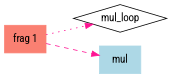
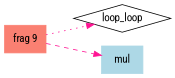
  digraph {
    fontname="Roboto Condensed"
    rankdir=LR
    node [fontname="Roboto Condensed" shape=box style=filled]
    edge [color=deeppink fontname="Roboto Condensed"]
-   n1 [label=mul_loop shape=diamond style=""]
-   n2 [color=salmon label="frag 1"]
+   n1 [label=loop_loop shape=diamond style=""]
+   n2 [color=salmon label="frag 9"]
    mul [color=lightblue sides=6]
    n2 -> n1 [style=dotted]
    n2 -> mul [style=dashed]
  }
